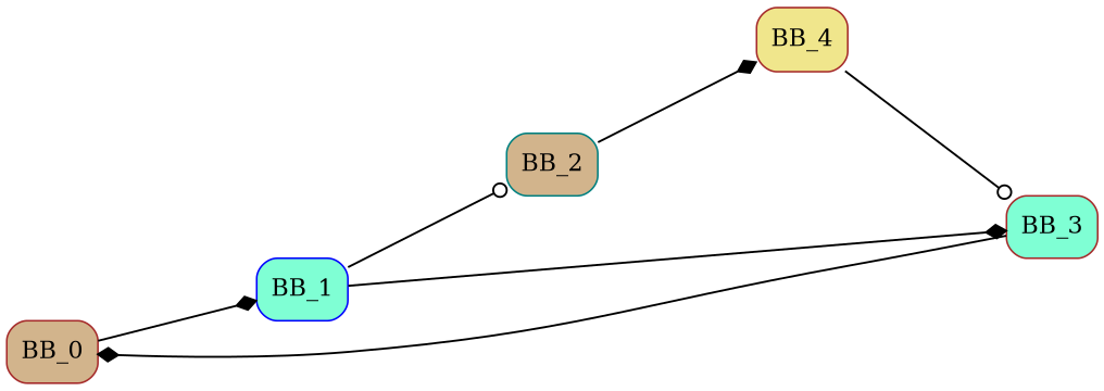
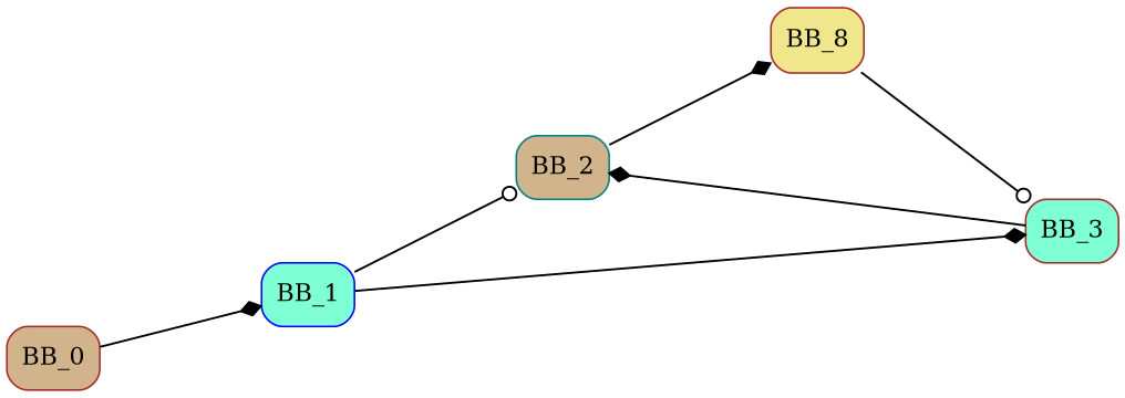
  digraph {
    color=green
    fillcolor=lightgreen
    fontname="Comic Sans MS"
    fontsize=20
    nodesep=0.5
    penwidth=2
    rankdir=LR
    ranksep=1.3
    style=rounded
    node [color=brown fillcolor=tan shape=Mrecord style=filled]
    edge [arrowhead=diamond arrowsize=1 color=black penwidth=1.2]
    BB_0
    BB_1 [color=blue fillcolor=aquamarine]
    BB_2 [color=teal]
    BB_3 [fillcolor=aquamarine]
-   BB_4 [fillcolor=khaki]
+   BB_4 [fillcolor=khaki label=BB_8]
    BB_0 -> BB_1
    BB_1 -> BB_2 [arrowhead=odot]
    BB_1 -> BB_3
    BB_2 -> BB_4
-   BB_3 -> BB_0
+   BB_3 -> BB_2
    BB_4 -> BB_3 [arrowhead=odot]
  }
